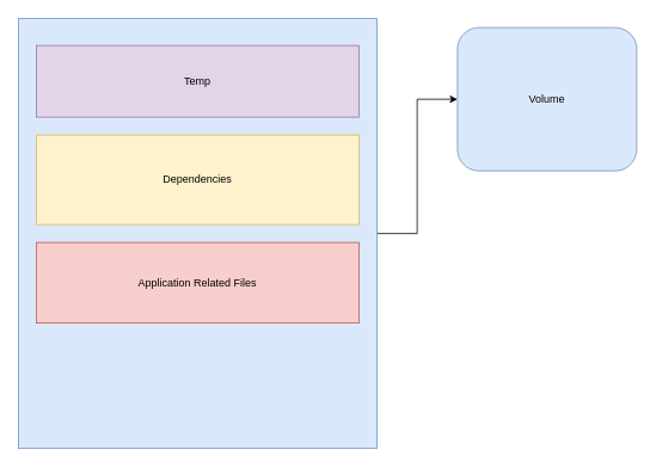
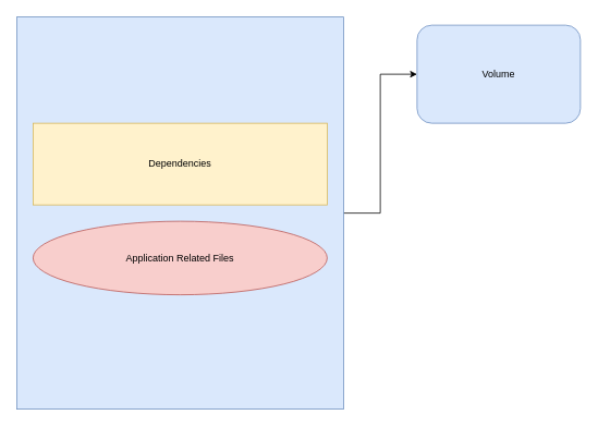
  <mxCell id="0" />
  <mxCell id="1" parent="0" />
  <mxCell id="2" style="edgeStyle=orthogonalEdgeStyle;rounded=0;orthogonalLoop=1;jettySize=auto;html=1;entryX=0;entryY=0.5;entryDx=0;entryDy=0;" edge="1" parent="1" source="3" target="7"><mxGeometry relative="1" as="geometry" /></mxCell>
  <mxCell id="3" value="" style="rounded=0;whiteSpace=wrap;html=1;fillColor=#dae8fc;strokeColor=#6c8ebf;" vertex="1" parent="1"><mxGeometry x="20" y="20" width="400" height="480" as="geometry" /></mxCell>
- <mxCell id="4" value="Application Related Files" style="rounded=0;whiteSpace=wrap;html=1;fillColor=#f8cecc;strokeColor=#b85450;" vertex="1" parent="1"><mxGeometry x="40" y="270" width="360" height="90" as="geometry" /></mxCell>
+ <mxCell id="4" value="Application Related Files" style="ellipse;whiteSpace=wrap;html=1;fillColor=#f8cecc;strokeColor=#b85450;" vertex="1" parent="1"><mxGeometry x="40" y="270" width="360" height="90" as="geometry" /></mxCell>
  <mxCell id="5" value="Dependencies" style="rounded=0;whiteSpace=wrap;html=1;fillColor=#fff2cc;strokeColor=#d6b656;" vertex="1" parent="1"><mxGeometry x="40" y="150" width="360" height="100" as="geometry" /></mxCell>
- <mxCell id="6" value="Temp" style="rounded=0;whiteSpace=wrap;html=1;fillColor=#e1d5e7;strokeColor=#9673a6;" vertex="1" parent="1"><mxGeometry x="40" y="50" width="360" height="80" as="geometry" /></mxCell>
- <mxCell id="7" value="Volume" style="rounded=1;whiteSpace=wrap;html=1;fillColor=#dae8fc;strokeColor=#6c8ebf;" vertex="1" parent="1"><mxGeometry x="510" y="30" width="200" height="160" as="geometry" /></mxCell>
+ <mxCell id="7" value="Volume" style="rounded=1;whiteSpace=wrap;html=1;fillColor=#dae8fc;strokeColor=#6c8ebf;" vertex="1" parent="1"><mxGeometry x="510" y="30" width="200" height="120" as="geometry" /></mxCell>
